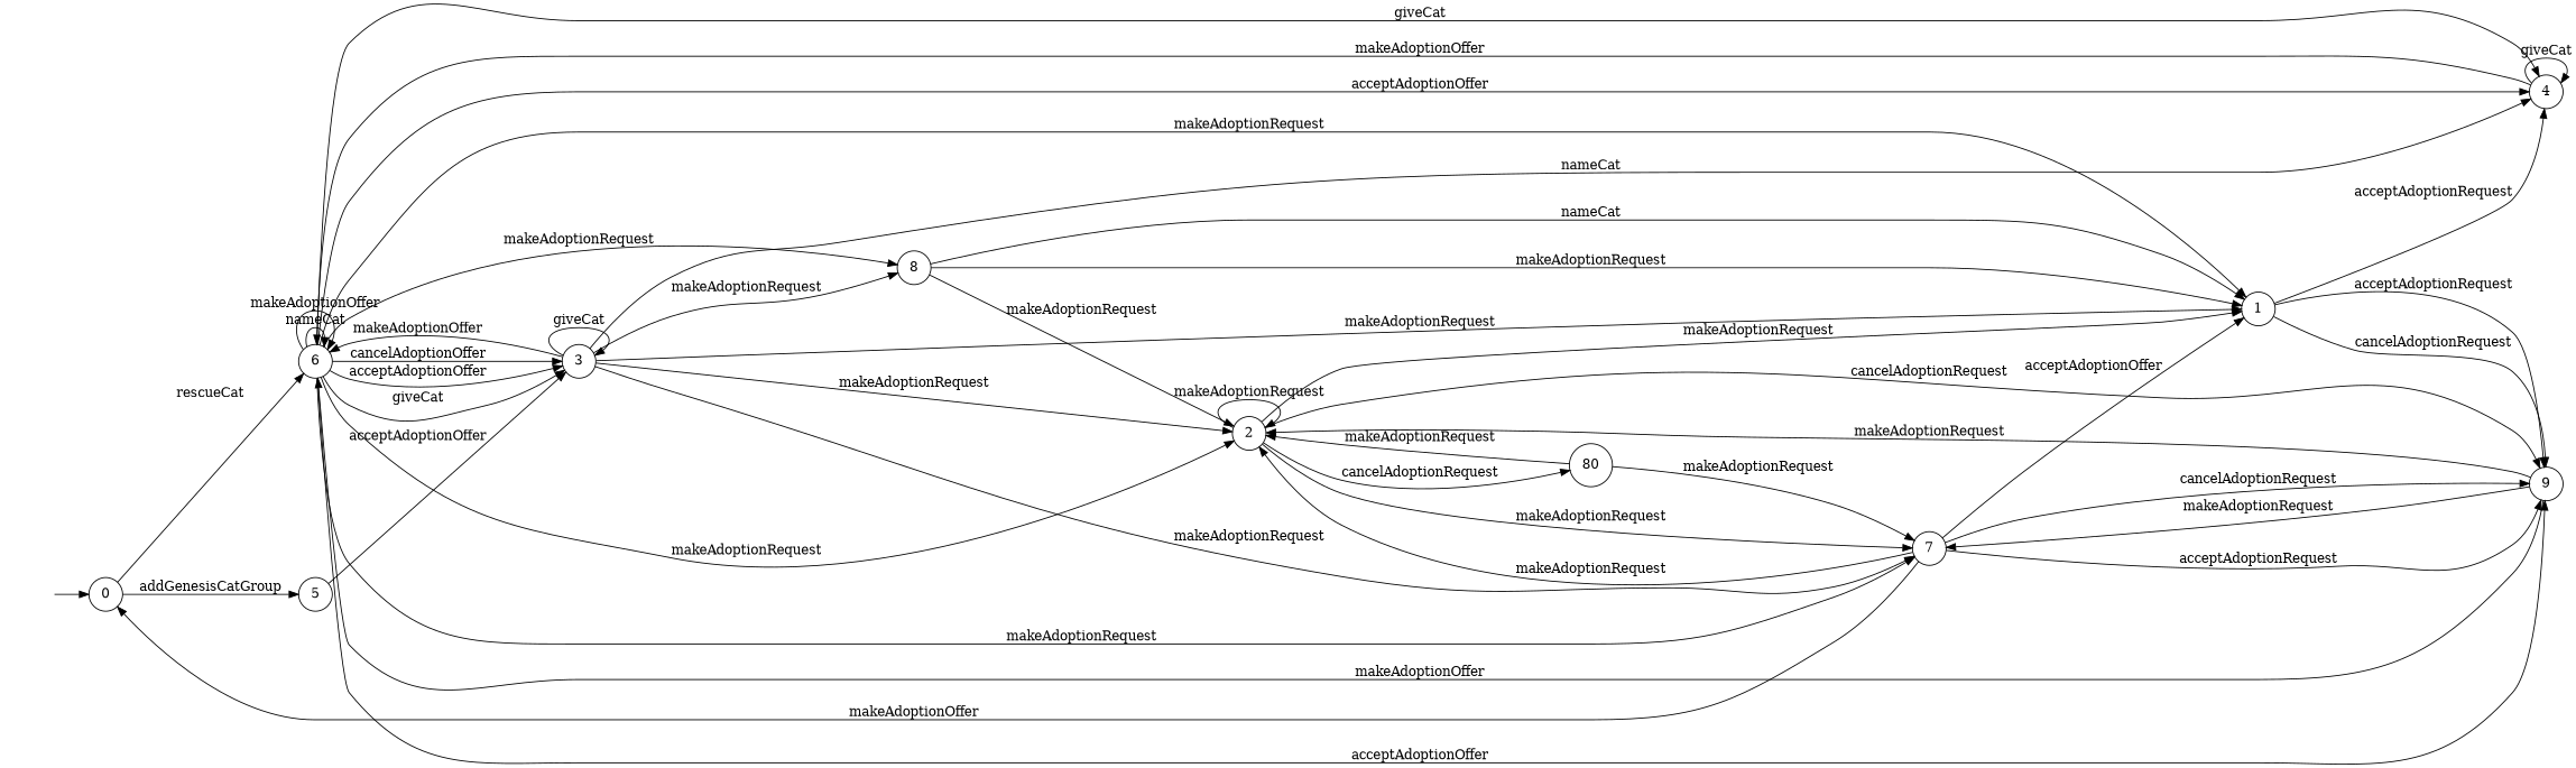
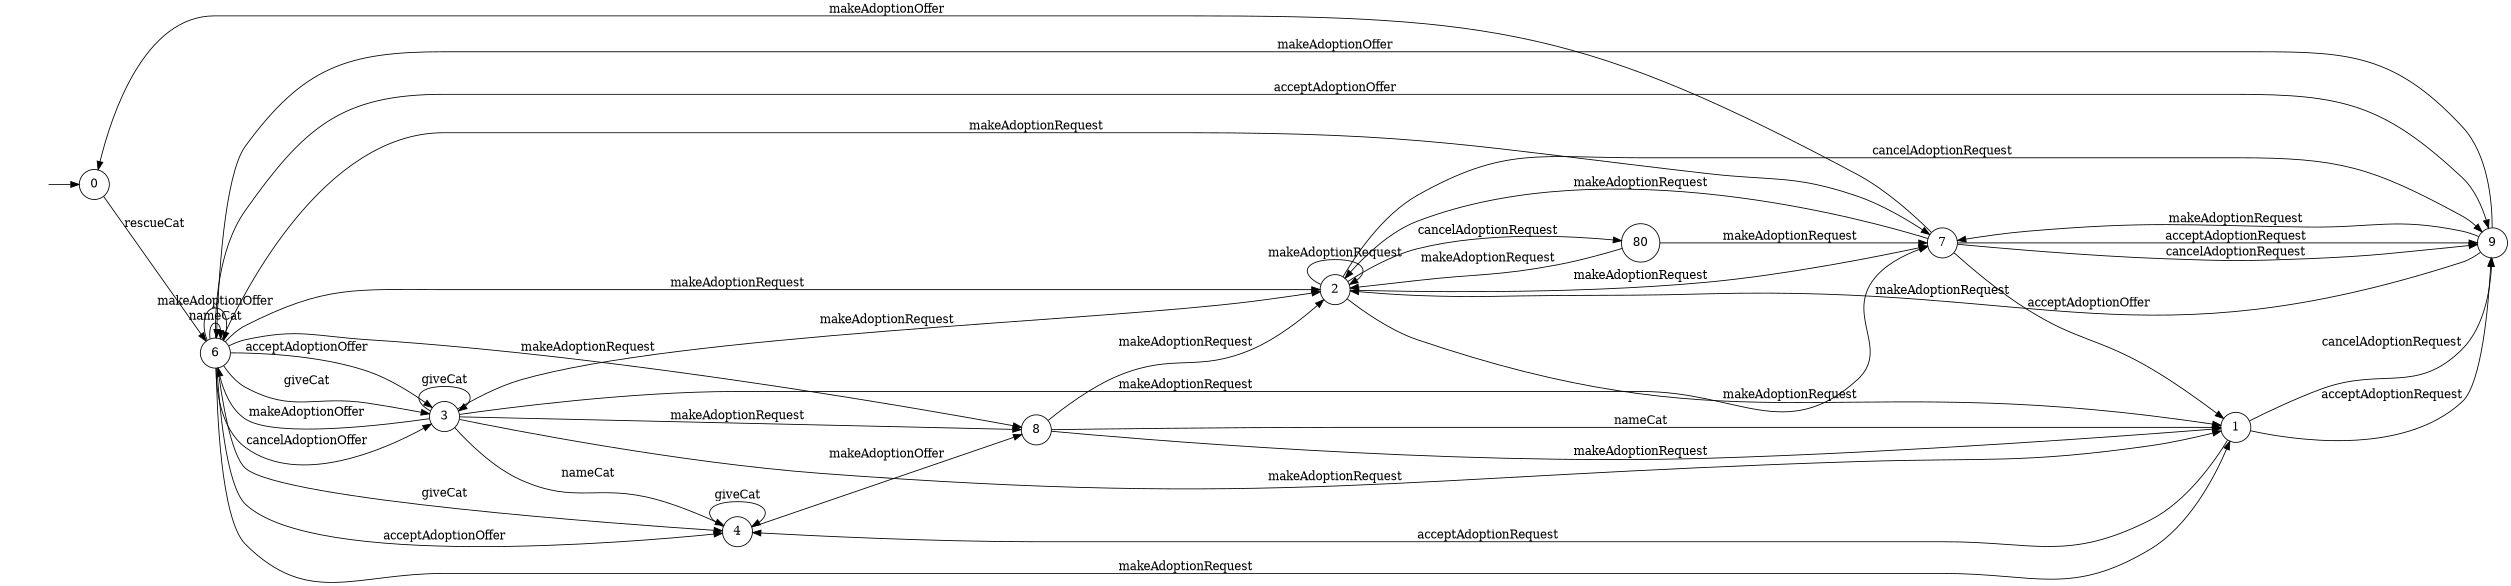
  digraph {
    rankdir=LR
    node [shape=circle]
    "" [shape=plaintext]
    n2 [label=0]
    n3 [label=6]
-   n4 [label=5]
    n5 [label=4]
    n6 [label=3]
    n7 [label=2]
    n8 [label=7]
    n9 [label=1]
    n10 [label=9]
    n11 [label=8]
    n12 [label=80]
    "" -> n2
    n2 -> n3 [label=rescueCat]
-   n2 -> n4 [label=addGenesisCatGroup]
    n3 -> n3 [label=nameCat]
    n3 -> n3 [label=makeAdoptionOffer]
    n3 -> n5 [label=acceptAdoptionOffer]
    n3 -> n5 [label=giveCat]
    n3 -> n6 [label=cancelAdoptionOffer]
    n3 -> n6 [label=acceptAdoptionOffer]
    n3 -> n6 [label=giveCat]
    n3 -> n7 [label=makeAdoptionRequest]
    n3 -> n8 [label=makeAdoptionRequest]
    n3 -> n9 [label=makeAdoptionRequest]
    n3 -> n10 [label=acceptAdoptionOffer]
    n3 -> n11 [label=makeAdoptionRequest]
-   n4 -> n6 [label=acceptAdoptionOffer]
-   n5 -> n3 [label=makeAdoptionOffer]
+   n5 -> n11 [label=makeAdoptionOffer]
    n5 -> n5 [label=giveCat]
    n6 -> n3 [label=makeAdoptionOffer]
    n6 -> n5 [label=nameCat]
    n6 -> n6 [label=giveCat]
    n6 -> n7 [label=makeAdoptionRequest]
    n6 -> n8 [label=makeAdoptionRequest]
    n6 -> n9 [label=makeAdoptionRequest]
    n6 -> n11 [label=makeAdoptionRequest]
    n7 -> n7 [label=makeAdoptionRequest]
    n7 -> n8 [label=makeAdoptionRequest]
    n7 -> n9 [label=makeAdoptionRequest]
    n7 -> n10 [label=cancelAdoptionRequest]
    n7 -> n12 [label=cancelAdoptionRequest]
    n8 -> n2 [label=makeAdoptionOffer]
    n8 -> n7 [label=makeAdoptionRequest]
    n8 -> n9 [label=acceptAdoptionOffer]
    n8 -> n10 [label=acceptAdoptionRequest]
    n8 -> n10 [label=cancelAdoptionRequest]
    n9 -> n5 [label=acceptAdoptionRequest]
    n9 -> n10 [label=acceptAdoptionRequest]
    n9 -> n10 [label=cancelAdoptionRequest]
    n10 -> n3 [label=makeAdoptionOffer]
    n10 -> n7 [label=makeAdoptionRequest]
    n10 -> n8 [label=makeAdoptionRequest]
    n11 -> n7 [label=makeAdoptionRequest]
    n11 -> n9 [label=nameCat]
    n11 -> n9 [label=makeAdoptionRequest]
    n12 -> n7 [label=makeAdoptionRequest]
    n12 -> n8 [label=makeAdoptionRequest]
  }
